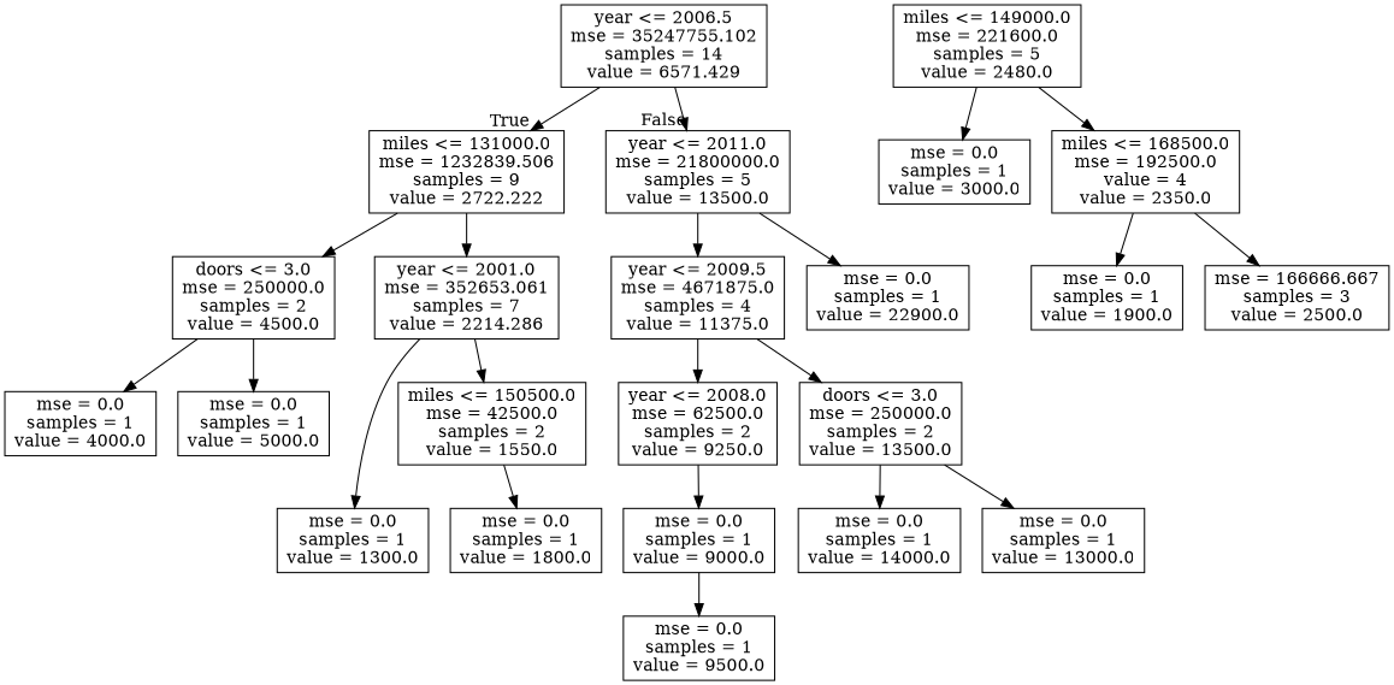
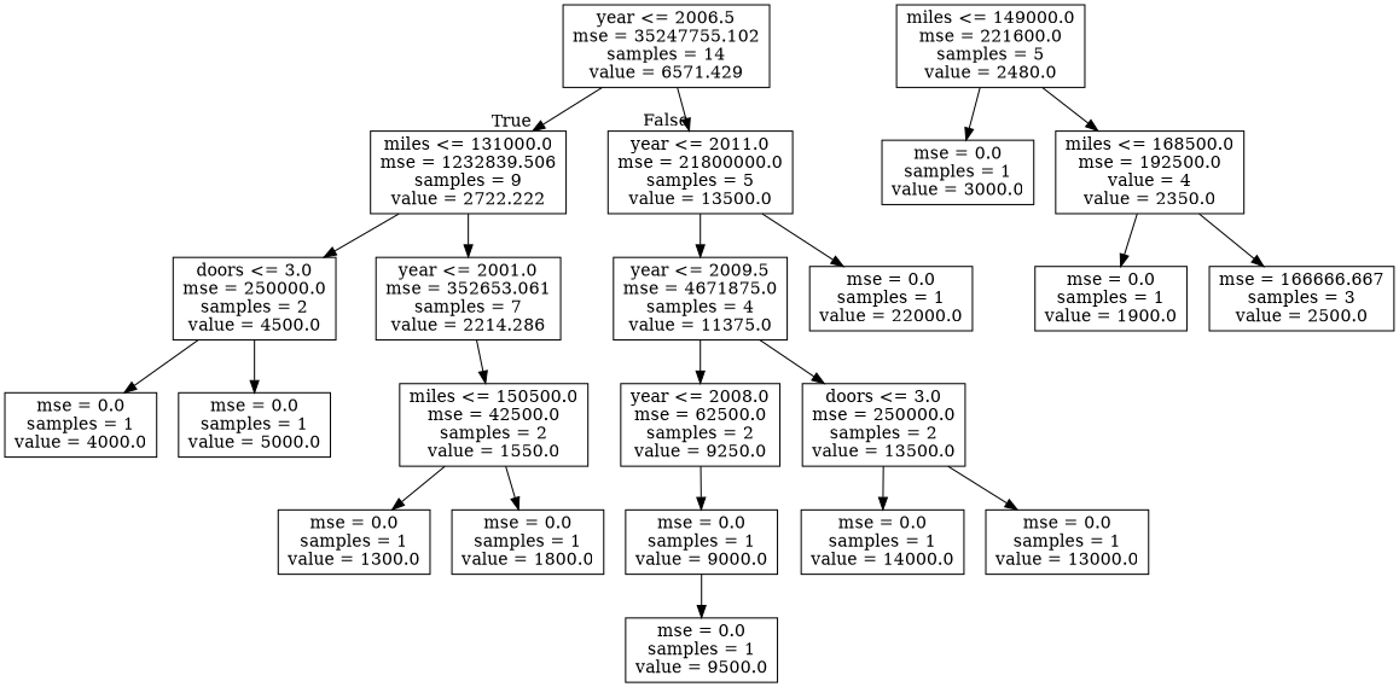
  digraph {
    node [shape=box]
    n1 [label="year <= 2006.5\nmse = 35247755.102\nsamples = 14\nvalue = 6571.429"]
    n2 [label="miles <= 131000.0\nmse = 1232839.506\nsamples = 9\nvalue = 2722.222"]
    n3 [label="year <= 2011.0\nmse = 21800000.0\nsamples = 5\nvalue = 13500.0"]
    n4 [label="doors <= 3.0\nmse = 250000.0\nsamples = 2\nvalue = 4500.0"]
    n5 [label="year <= 2001.0\nmse = 352653.061\nsamples = 7\nvalue = 2214.286"]
    n6 [label="year <= 2009.5\nmse = 4671875.0\nsamples = 4\nvalue = 11375.0"]
-   n7 [label="mse = 0.0\nsamples = 1\nvalue = 22900.0"]
+   n7 [label="mse = 0.0\nsamples = 1\nvalue = 22000.0"]
    n8 [label="mse = 0.0\nsamples = 1\nvalue = 4000.0"]
    n9 [label="mse = 0.0\nsamples = 1\nvalue = 5000.0"]
    n10 [label="miles <= 150500.0\nmse = 42500.0\nsamples = 2\nvalue = 1550.0"]
    n11 [label="mse = 0.0\nsamples = 1\nvalue = 1300.0"]
    n12 [label="mse = 0.0\nsamples = 1\nvalue = 1800.0"]
    n13 [label="miles <= 149000.0\nmse = 221600.0\nsamples = 5\nvalue = 2480.0"]
    n14 [label="mse = 0.0\nsamples = 1\nvalue = 3000.0"]
    n15 [label="miles <= 168500.0\nmse = 192500.0\nvalue = 4\nvalue = 2350.0"]
    n16 [label="mse = 0.0\nsamples = 1\nvalue = 1900.0"]
    n17 [label="mse = 166666.667\nsamples = 3\nvalue = 2500.0"]
    n18 [label="year <= 2008.0\nmse = 62500.0\nsamples = 2\nvalue = 9250.0"]
    n19 [label="doors <= 3.0\nmse = 250000.0\nsamples = 2\nvalue = 13500.0"]
    n20 [label="mse = 0.0\nsamples = 1\nvalue = 9000.0"]
    n21 [label="mse = 0.0\nsamples = 1\nvalue = 14000.0"]
    n22 [label="mse = 0.0\nsamples = 1\nvalue = 13000.0"]
    n23 [label="mse = 0.0\nsamples = 1\nvalue = 9500.0"]
    n1 -> n2 [headlabel=True labelangle=45 labeldistance=2.5]
    n1 -> n3 [headlabel=False labelangle=-45 labeldistance=2.5]
    n2 -> n4
    n2 -> n5
    n3 -> n6
    n3 -> n7
    n4 -> n8
    n4 -> n9
    n5 -> n10
    n6 -> n18
    n6 -> n19
-   n5 -> n11
+   n10 -> n11
    n10 -> n12
    n13 -> n14
    n13 -> n15
    n15 -> n16
    n15 -> n17
    n18 -> n20
    n19 -> n21
    n19 -> n22
    n20 -> n23
  }
